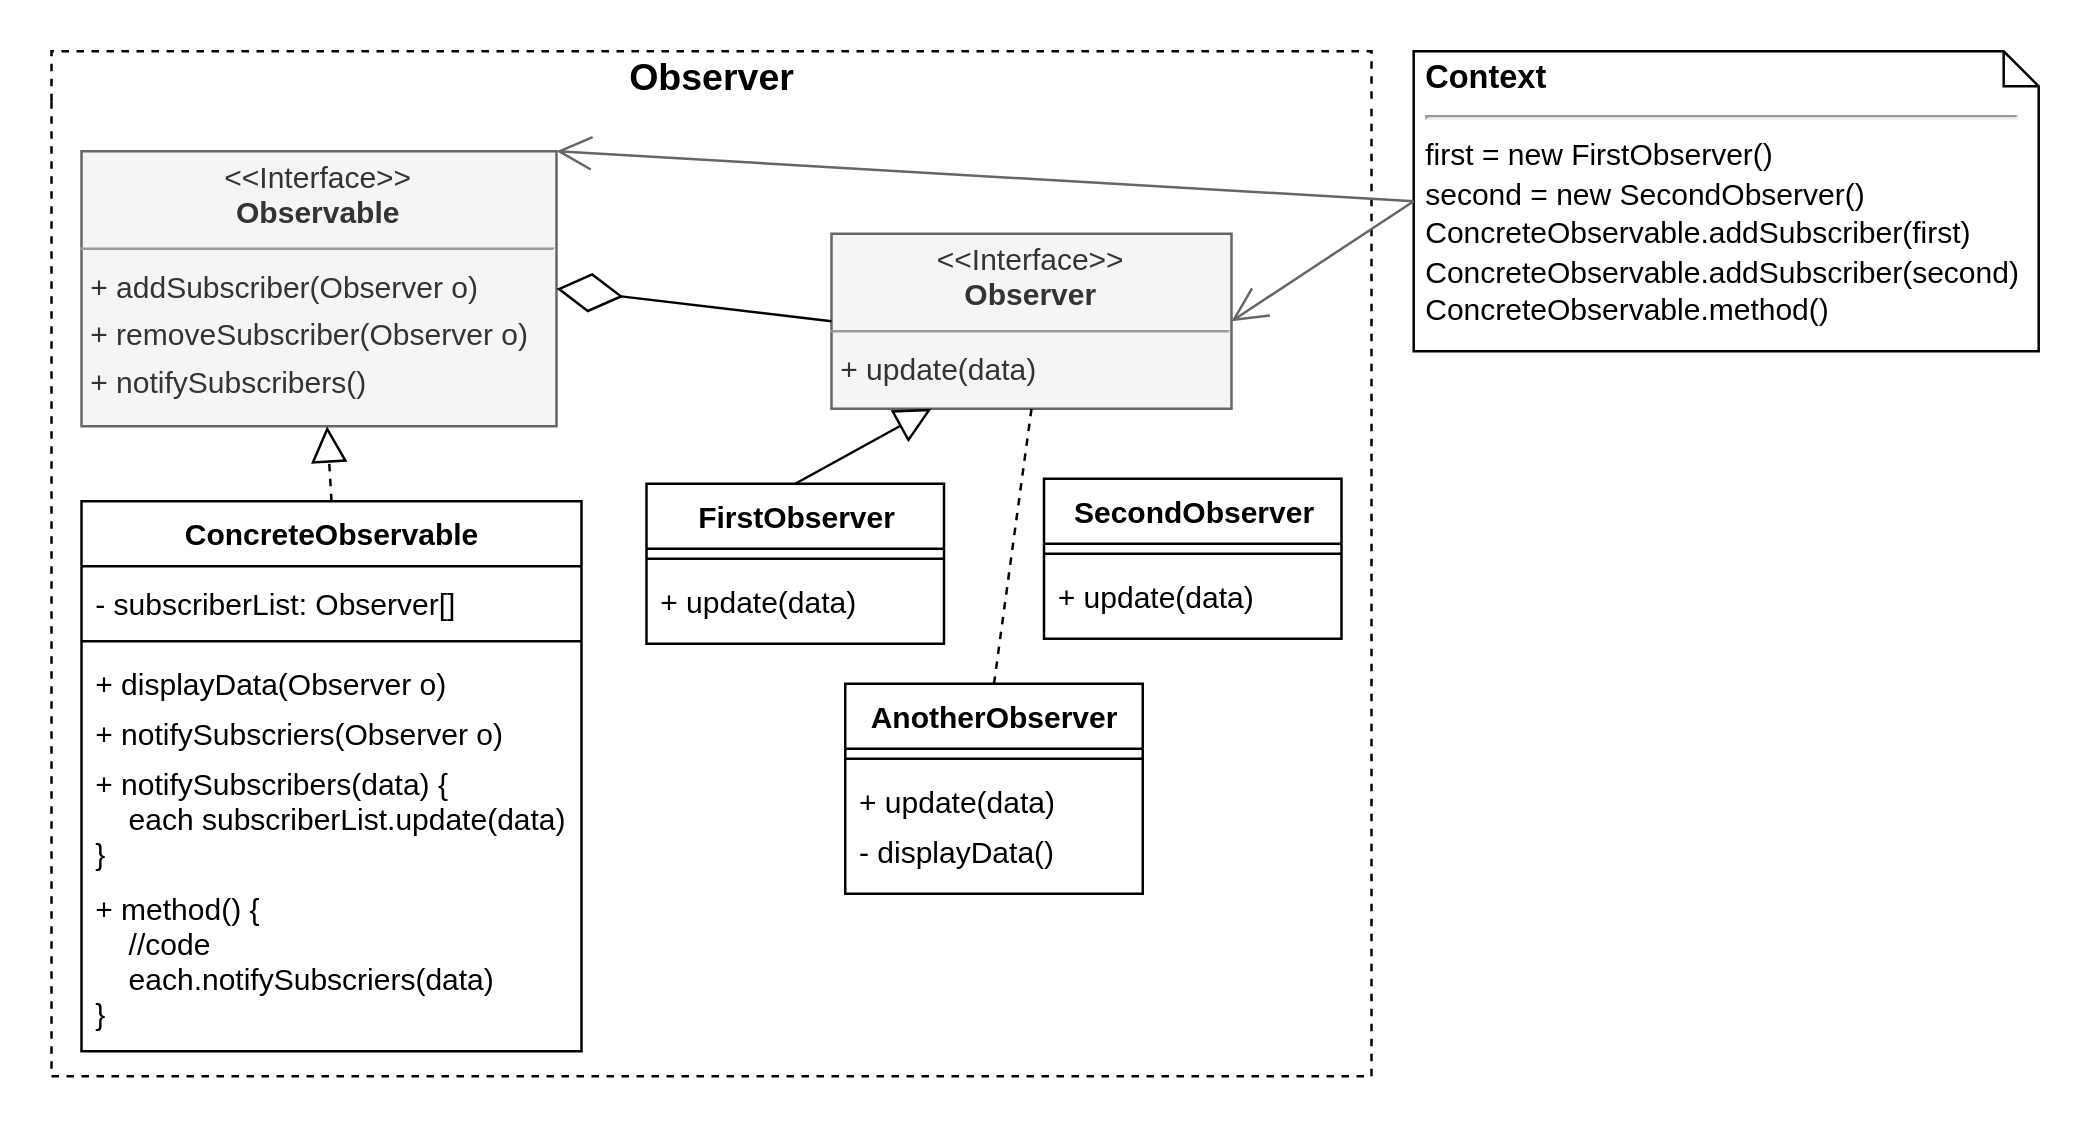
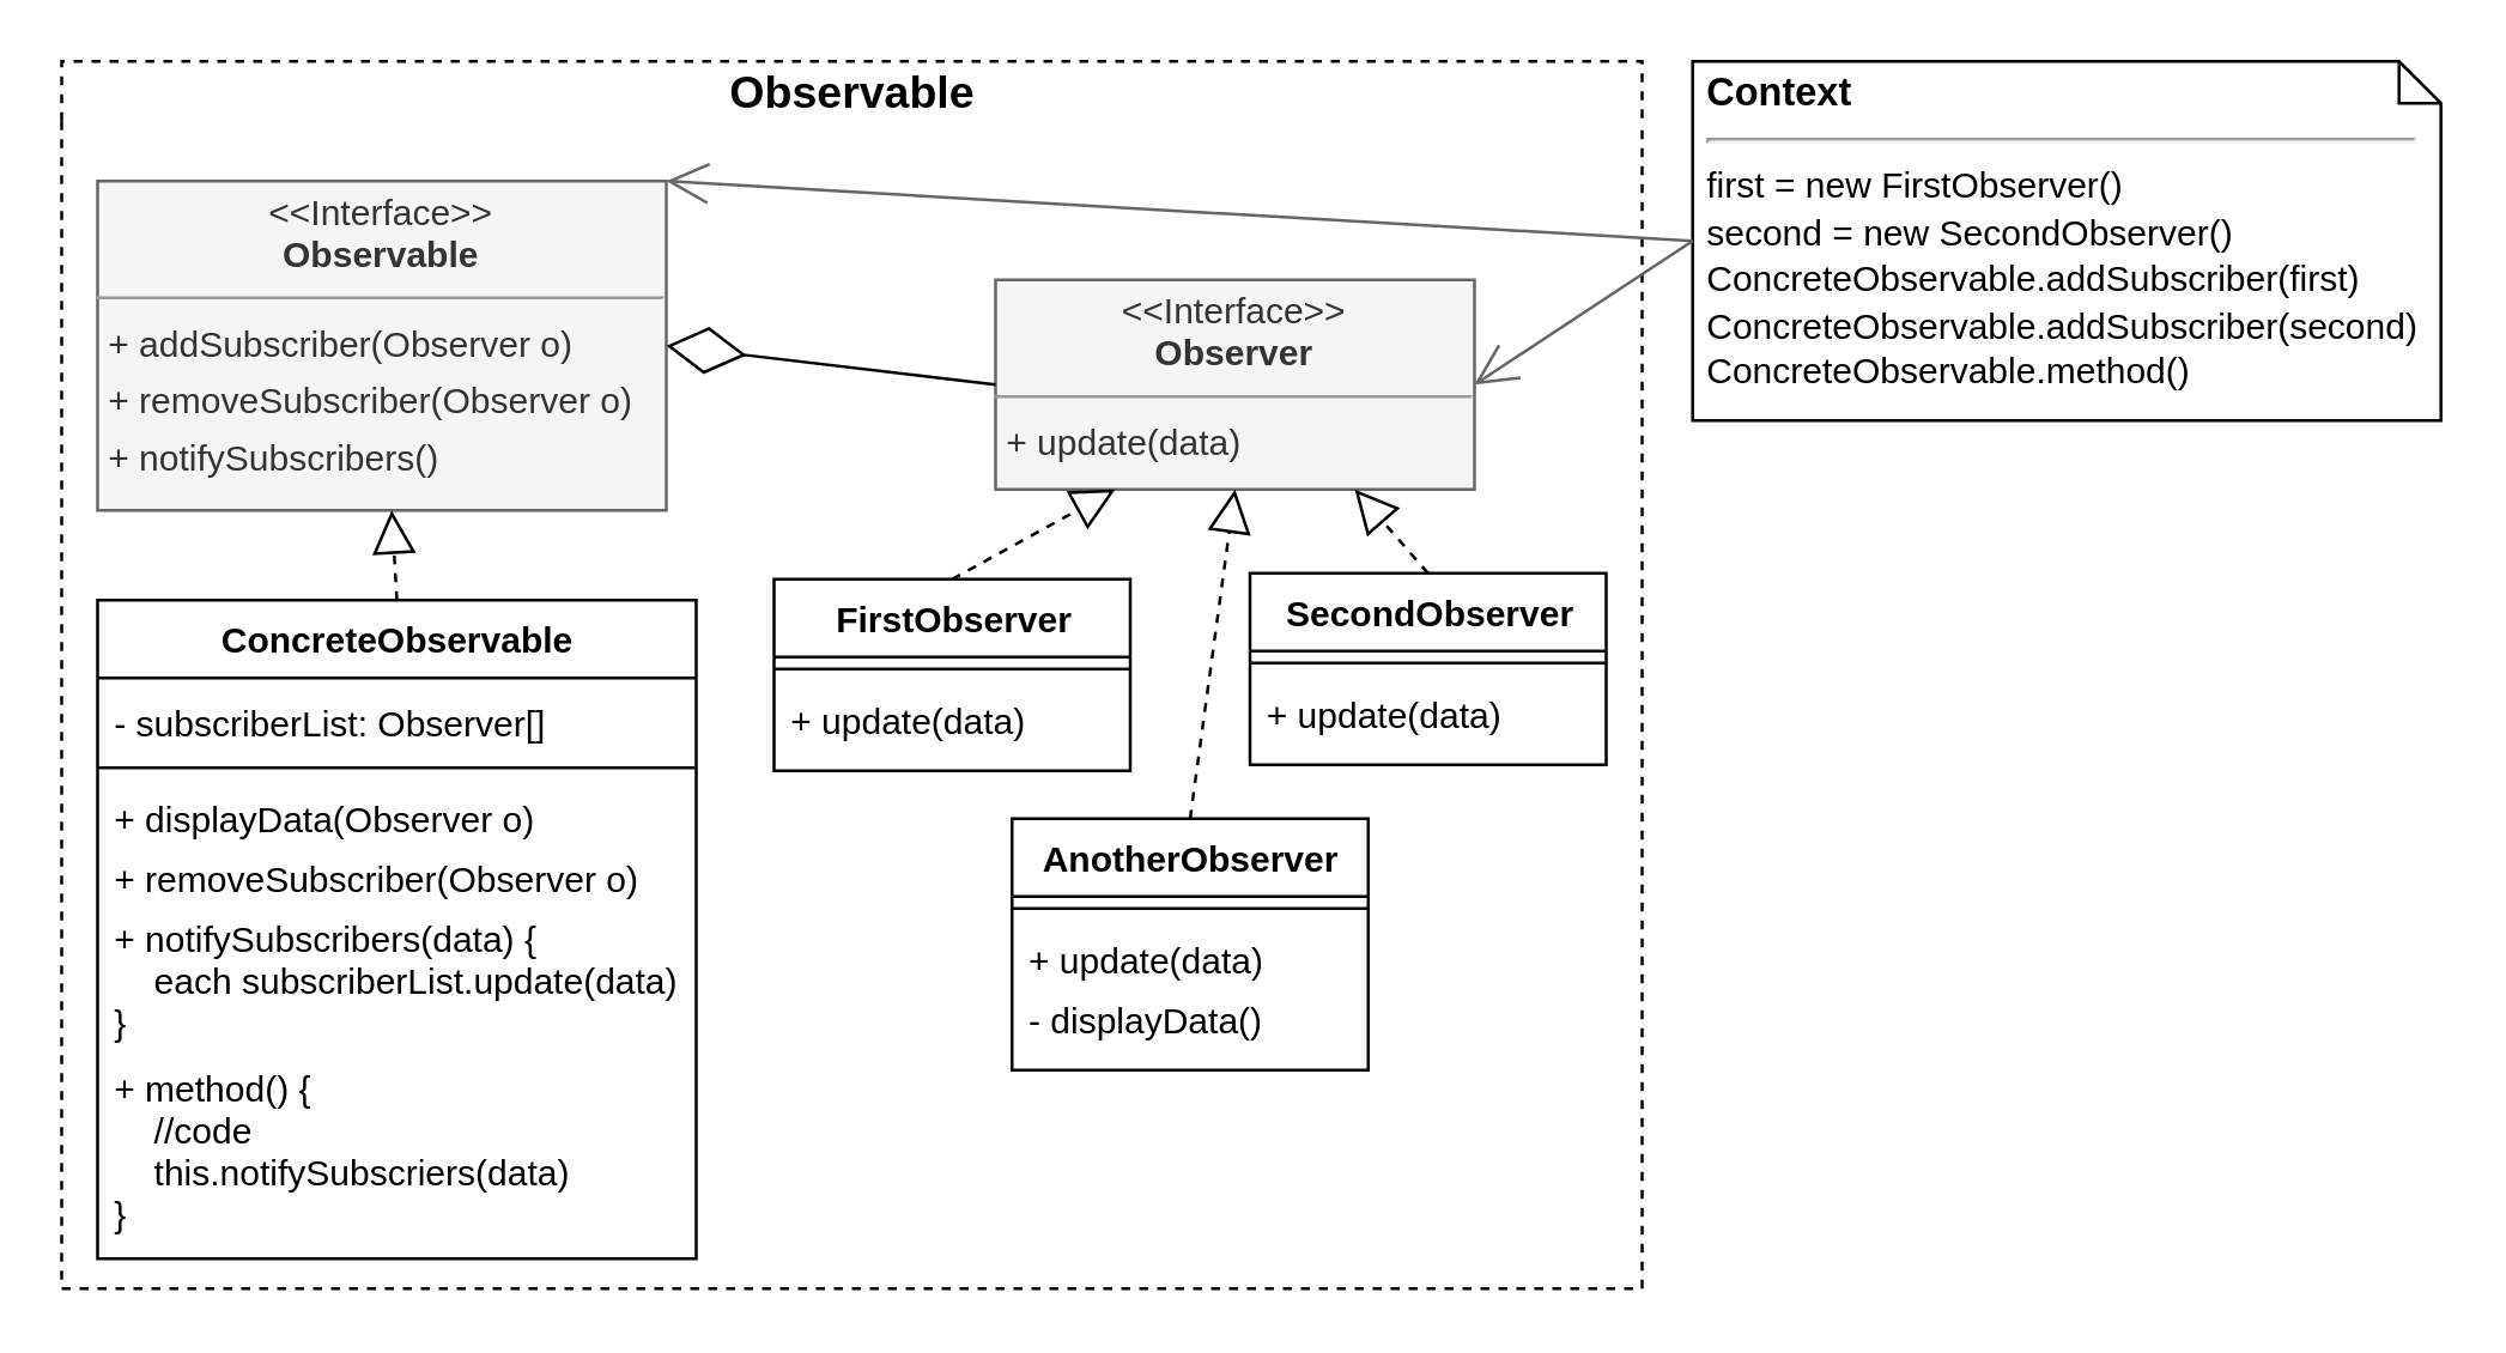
  <mxCell id="0" />
  <mxCell id="1" parent="0" />
- <mxCell id="2" value="Observer" style="swimlane;html=1;horizontal=1;startSize=20;fillColor=none;strokeColor=#000000;rounded=0;comic=0;fontSize=15;dashed=1;swimlaneLine=0;shadow=0;glass=0;perimeterSpacing=0;labelBackgroundColor=none;collapsible=0;" vertex="1" parent="1"><mxGeometry x="20" y="20" width="528" height="410" as="geometry"><mxRectangle x="50" y="70" width="100" height="20" as="alternateBounds" /></mxGeometry></mxCell>
+ <mxCell id="2" value="Observable" style="swimlane;html=1;horizontal=1;startSize=20;fillColor=none;strokeColor=#000000;rounded=0;comic=0;fontSize=15;dashed=1;swimlaneLine=0;shadow=0;glass=0;perimeterSpacing=0;labelBackgroundColor=none;collapsible=0;" vertex="1" parent="1"><mxGeometry x="20" y="20" width="528" height="410" as="geometry"><mxRectangle x="50" y="70" width="100" height="20" as="alternateBounds" /></mxGeometry></mxCell>
  <mxCell id="3" value="SecondObserver" style="swimlane;fontStyle=1;align=center;verticalAlign=top;childLayout=stackLayout;horizontal=1;startSize=26;horizontalStack=0;resizeParent=1;resizeParentMax=0;resizeLast=0;collapsible=0;marginBottom=0;rounded=0;shadow=0;glass=0;comic=0;strokeWidth=1;fontSize=12;labelBackgroundColor=none;fillColor=#ffffff;html=1;" vertex="1" parent="2"><mxGeometry x="397" y="171" width="119" height="64" as="geometry" /></mxCell>
  <mxCell id="4" value="" style="line;strokeWidth=1;fillColor=none;align=left;verticalAlign=middle;spacingTop=-1;spacingLeft=3;spacingRight=3;rotatable=0;labelPosition=right;points=[];portConstraint=eastwest;" vertex="1" parent="3"><mxGeometry y="26" width="119" height="8" as="geometry" /></mxCell>
  <mxCell id="5" value="+ update(data)" style="text;strokeColor=none;fillColor=none;align=left;verticalAlign=top;spacingLeft=4;spacingRight=4;overflow=hidden;rotatable=0;points=[[0,0.5],[1,0.5]];portConstraint=eastwest;" vertex="1" parent="3"><mxGeometry y="34" width="119" height="30" as="geometry" /></mxCell>
  <mxCell id="6" value="FirstObserver" style="swimlane;fontStyle=1;align=center;verticalAlign=top;childLayout=stackLayout;horizontal=1;startSize=26;horizontalStack=0;resizeParent=1;resizeParentMax=0;resizeLast=0;collapsible=0;marginBottom=0;rounded=0;shadow=0;glass=0;comic=0;strokeWidth=1;fontSize=12;labelBackgroundColor=none;fillColor=#ffffff;html=1;" vertex="1" parent="2"><mxGeometry x="238" y="173" width="119" height="64" as="geometry" /></mxCell>
  <mxCell id="7" value="" style="line;strokeWidth=1;fillColor=none;align=left;verticalAlign=middle;spacingTop=-1;spacingLeft=3;spacingRight=3;rotatable=0;labelPosition=right;points=[];portConstraint=eastwest;" vertex="1" parent="6"><mxGeometry y="26" width="119" height="8" as="geometry" /></mxCell>
  <mxCell id="8" value="+ update(data)" style="text;strokeColor=none;fillColor=none;align=left;verticalAlign=top;spacingLeft=4;spacingRight=4;overflow=hidden;rotatable=0;points=[[0,0.5],[1,0.5]];portConstraint=eastwest;" vertex="1" parent="6"><mxGeometry y="34" width="119" height="30" as="geometry" /></mxCell>
  <mxCell id="9" value="AnotherObserver" style="swimlane;fontStyle=1;align=center;verticalAlign=top;childLayout=stackLayout;horizontal=1;startSize=26;horizontalStack=0;resizeParent=1;resizeParentMax=0;resizeLast=0;collapsible=0;marginBottom=0;rounded=0;shadow=0;glass=0;comic=0;strokeWidth=1;fontSize=12;labelBackgroundColor=none;fillColor=#ffffff;html=1;" vertex="1" parent="2"><mxGeometry x="317.5" y="253" width="119" height="84" as="geometry"><mxRectangle x="289.5" y="240" width="90" height="26" as="alternateBounds" /></mxGeometry></mxCell>
  <mxCell id="10" value="" style="line;strokeWidth=1;fillColor=none;align=left;verticalAlign=middle;spacingTop=-1;spacingLeft=3;spacingRight=3;rotatable=0;labelPosition=right;points=[];portConstraint=eastwest;" vertex="1" parent="9"><mxGeometry y="26" width="119" height="8" as="geometry" /></mxCell>
  <mxCell id="11" value="+ update(data)" style="text;strokeColor=none;fillColor=none;align=left;verticalAlign=top;spacingLeft=4;spacingRight=4;overflow=hidden;rotatable=0;points=[[0,0.5],[1,0.5]];portConstraint=eastwest;" vertex="1" parent="9"><mxGeometry y="34" width="119" height="20" as="geometry" /></mxCell>
  <mxCell id="12" value="- displayData()" style="text;strokeColor=none;fillColor=none;align=left;verticalAlign=top;spacingLeft=4;spacingRight=4;overflow=hidden;rotatable=0;points=[[0,0.5],[1,0.5]];portConstraint=eastwest;" vertex="1" parent="9"><mxGeometry y="54" width="119" height="30" as="geometry" /></mxCell>
  <mxCell id="13" value="ConcreteObservable" style="swimlane;fontStyle=1;align=center;verticalAlign=top;childLayout=stackLayout;horizontal=1;startSize=26;horizontalStack=0;resizeParent=1;resizeParentMax=0;resizeLast=0;collapsible=0;marginBottom=0;rounded=0;shadow=0;glass=0;comic=0;strokeWidth=1;fontSize=12;labelBackgroundColor=none;fillColor=#ffffff;html=1;" vertex="1" parent="2"><mxGeometry x="12" y="180" width="200" height="220" as="geometry" /></mxCell>
  <mxCell id="14" value="- subscriberList: Observer[]" style="text;strokeColor=none;fillColor=none;align=left;verticalAlign=top;spacingLeft=4;spacingRight=4;overflow=hidden;rotatable=0;points=[[0,0.5],[1,0.5]];portConstraint=eastwest;spacingTop=2;" vertex="1" parent="13"><mxGeometry y="26" width="200" height="26" as="geometry" /></mxCell>
  <mxCell id="15" value="" style="line;strokeWidth=1;fillColor=none;align=left;verticalAlign=middle;spacingTop=-1;spacingLeft=3;spacingRight=3;rotatable=0;labelPosition=right;points=[];portConstraint=eastwest;" vertex="1" parent="13"><mxGeometry y="52" width="200" height="8" as="geometry" /></mxCell>
  <mxCell id="16" value="+ displayData(Observer o)" style="text;strokeColor=none;fillColor=none;align=left;verticalAlign=top;spacingLeft=4;spacingRight=4;overflow=hidden;rotatable=0;points=[[0,0.5],[1,0.5]];portConstraint=eastwest;" vertex="1" parent="13"><mxGeometry y="60" width="200" height="20" as="geometry" /></mxCell>
- <mxCell id="17" value="+ notifySubscriers(Observer o)" style="text;strokeColor=none;fillColor=none;align=left;verticalAlign=top;spacingLeft=4;spacingRight=4;overflow=hidden;rotatable=0;points=[[0,0.5],[1,0.5]];portConstraint=eastwest;" vertex="1" parent="13"><mxGeometry y="80" width="200" height="20" as="geometry" /></mxCell>
+ <mxCell id="17" value="+ removeSubscriber(Observer o)" style="text;strokeColor=none;fillColor=none;align=left;verticalAlign=top;spacingLeft=4;spacingRight=4;overflow=hidden;rotatable=0;points=[[0,0.5],[1,0.5]];portConstraint=eastwest;" vertex="1" parent="13"><mxGeometry y="80" width="200" height="20" as="geometry" /></mxCell>
  <mxCell id="18" value="+ notifySubscribers(data) {&#10;    each subscriberList.update(data)&#10;}" style="text;strokeColor=none;fillColor=none;align=left;verticalAlign=top;spacingLeft=4;spacingRight=4;overflow=hidden;rotatable=0;points=[[0,0.5],[1,0.5]];portConstraint=eastwest;" vertex="1" parent="13"><mxGeometry y="100" width="200" height="50" as="geometry" /></mxCell>
- <mxCell id="19" value="+ method() {&#10;    //code&#10;    each.notifySubscriers(data)&#10;}" style="text;strokeColor=none;fillColor=none;align=left;verticalAlign=top;spacingLeft=4;spacingRight=4;overflow=hidden;rotatable=0;points=[[0,0.5],[1,0.5]];portConstraint=eastwest;" vertex="1" parent="13"><mxGeometry y="150" width="200" height="70" as="geometry" /></mxCell>
+ <mxCell id="19" value="+ method() {&#10;    //code&#10;    this.notifySubscriers(data)&#10;}" style="text;strokeColor=none;fillColor=none;align=left;verticalAlign=top;spacingLeft=4;spacingRight=4;overflow=hidden;rotatable=0;points=[[0,0.5],[1,0.5]];portConstraint=eastwest;" vertex="1" parent="13"><mxGeometry y="150" width="200" height="70" as="geometry" /></mxCell>
  <mxCell id="20" value="&lt;p style=&quot;margin: 4px 0px 0px ; text-align: center ; line-height: 120%&quot;&gt;&lt;span&gt;&amp;lt;&amp;lt;Interface&amp;gt;&amp;gt;&lt;/span&gt;&lt;br&gt;&lt;b&gt;Observable&lt;/b&gt;&lt;/p&gt;&lt;hr size=&quot;1&quot;&gt;&lt;p style=&quot;margin: 0px 0px 0px 4px ; line-height: 160%&quot;&gt;+ addSubscriber(Observer o)&lt;br&gt;&lt;/p&gt;&lt;p style=&quot;margin: 0px 0px 0px 4px ; line-height: 160%&quot;&gt;+ removeSubscriber(Observer o)&lt;/p&gt;&lt;p style=&quot;margin: 0px 0px 0px 4px ; line-height: 160%&quot;&gt;+ notifySubscribers()&lt;/p&gt;" style="verticalAlign=top;align=left;overflow=fill;fontSize=12;fontFamily=Helvetica;html=1;rounded=0;shadow=0;glass=0;comic=0;labelBackgroundColor=none;labelBorderColor=none;imageAspect=1;noLabel=0;portConstraintRotation=0;snapToPoint=0;container=1;dropTarget=1;collapsible=0;autosize=0;spacingLeft=0;spacingRight=0;fontStyle=0;fillColor=#f5f5f5;strokeColor=#666666;fontColor=#333333;" vertex="1" parent="2"><mxGeometry x="12" y="40" width="190" height="110" as="geometry" /></mxCell>
  <mxCell id="21" value="&lt;p style=&quot;margin: 4px 0px 0px ; text-align: center ; line-height: 120%&quot;&gt;&lt;span&gt;&amp;lt;&amp;lt;Interface&amp;gt;&amp;gt;&lt;/span&gt;&lt;br&gt;&lt;b&gt;Observer&lt;/b&gt;&lt;/p&gt;&lt;hr size=&quot;1&quot;&gt;&lt;p style=&quot;margin: 0px 0px 0px 4px ; line-height: 160%&quot;&gt;+ update(data)&lt;br&gt;&lt;/p&gt;" style="verticalAlign=top;align=left;overflow=fill;fontSize=12;fontFamily=Helvetica;html=1;rounded=0;shadow=0;glass=0;comic=0;labelBackgroundColor=none;labelBorderColor=none;imageAspect=1;noLabel=0;portConstraintRotation=0;snapToPoint=0;container=1;dropTarget=1;collapsible=0;autosize=0;spacingLeft=0;spacingRight=0;fontStyle=0;fillColor=#f5f5f5;strokeColor=#666666;fontColor=#333333;" vertex="1" parent="2"><mxGeometry x="312" y="73" width="160" height="70" as="geometry" /></mxCell>
  <mxCell id="22" value="" style="endArrow=diamondThin;endFill=0;endSize=24;html=1;strokeColor=#000000;entryX=1;entryY=0.5;entryDx=0;entryDy=0;exitX=0;exitY=0.5;exitDx=0;exitDy=0;" edge="1" parent="2" source="21" target="20"><mxGeometry width="160" relative="1" as="geometry"><mxPoint x="316" y="130" as="sourcePoint" /><mxPoint x="476" y="130" as="targetPoint" /></mxGeometry></mxCell>
- <mxCell id="23" value="" style="endArrow=block;dashed=0;endFill=0;endSize=12;html=1;strokeColor=#000000;exitX=0.5;exitY=0;exitDx=0;exitDy=0;entryX=0.25;entryY=1;entryDx=0;entryDy=0;" edge="1" parent="2" source="6" target="21"><mxGeometry width="160" relative="1" as="geometry"><mxPoint x="344" y="143" as="sourcePoint" /><mxPoint x="504" y="143" as="targetPoint" /></mxGeometry></mxCell>
- <mxCell id="24" value="" style="endArrow=none;dashed=1;endFill=0;endSize=12;html=1;strokeColor=#000000;exitX=0.5;exitY=0;exitDx=0;exitDy=0;entryX=0.5;entryY=1;entryDx=0;entryDy=0;" edge="1" parent="2" source="9" target="21"><mxGeometry width="160" relative="1" as="geometry"><mxPoint x="344" y="143" as="sourcePoint" /><mxPoint x="504" y="143" as="targetPoint" /></mxGeometry></mxCell>
+ <mxCell id="23" value="" style="endArrow=block;dashed=1;endFill=0;endSize=12;html=1;strokeColor=#000000;exitX=0.5;exitY=0;exitDx=0;exitDy=0;entryX=0.25;entryY=1;entryDx=0;entryDy=0;" edge="1" parent="2" source="6" target="21"><mxGeometry width="160" relative="1" as="geometry"><mxPoint x="344" y="143" as="sourcePoint" /><mxPoint x="504" y="143" as="targetPoint" /></mxGeometry></mxCell>
+ <mxCell id="24" value="" style="endArrow=block;dashed=1;endFill=0;endSize=12;html=1;strokeColor=#000000;exitX=0.5;exitY=0;exitDx=0;exitDy=0;entryX=0.5;entryY=1;entryDx=0;entryDy=0;" edge="1" parent="2" source="9" target="21"><mxGeometry width="160" relative="1" as="geometry"><mxPoint x="344" y="143" as="sourcePoint" /><mxPoint x="504" y="143" as="targetPoint" /></mxGeometry></mxCell>
+ <mxCell id="25" value="" style="endArrow=block;dashed=1;endFill=0;endSize=12;html=1;strokeColor=#000000;exitX=0.5;exitY=0;exitDx=0;exitDy=0;entryX=0.75;entryY=1;entryDx=0;entryDy=0;" edge="1" parent="2" source="3" target="21"><mxGeometry width="160" relative="1" as="geometry"><mxPoint x="344" y="63" as="sourcePoint" /><mxPoint x="504" y="63" as="targetPoint" /></mxGeometry></mxCell>
  <mxCell id="26" value="" style="endArrow=block;dashed=1;endFill=0;endSize=12;html=1;strokeColor=#000000;exitX=0.5;exitY=0;exitDx=0;exitDy=0;" edge="1" parent="2" source="13" target="20"><mxGeometry width="160" relative="1" as="geometry"><mxPoint x="316" y="30" as="sourcePoint" /><mxPoint x="476" y="30" as="targetPoint" /></mxGeometry></mxCell>
  <mxCell id="27" value="&lt;p style=&quot;line-height: 20%&quot;&gt;Context&lt;br&gt;&lt;/p&gt;&lt;hr&gt;&lt;span style=&quot;font-size: 12px ; font-weight: 400&quot;&gt;first = new FirstObserver()&lt;br&gt;second = new SecondObserver()&lt;br&gt;ConcreteObservable.addSubscriber(first)&lt;br&gt;&lt;/span&gt;&lt;span style=&quot;font-size: 12px ; font-weight: 400&quot;&gt;ConcreteObservable.addSubscriber(second)&lt;br&gt;&lt;/span&gt;&lt;span style=&quot;font-size: 12px ; font-weight: 400&quot;&gt;ConcreteObservable.method()&lt;/span&gt;&lt;br&gt;&lt;p&gt;&lt;/p&gt;" style="shape=note;size=14;verticalAlign=top;align=left;spacingTop=-13;rounded=0;shadow=0;glass=0;comic=0;strokeColor=#000000;fillColor=none;fontSize=13;fontStyle=1;labelBorderColor=none;whiteSpace=wrap;html=1;spacingLeft=0;spacingBottom=0;spacingRight=0;spacing=5;labelBackgroundColor=none;" vertex="1" parent="1"><mxGeometry x="564.88" y="20" width="250" height="120" as="geometry" /></mxCell>
  <mxCell id="28" value="" style="endArrow=open;endFill=1;endSize=12;html=1;exitX=0;exitY=0.5;exitDx=0;exitDy=0;exitPerimeter=0;entryX=1;entryY=0.5;entryDx=0;entryDy=0;strokeColor=#666666;" edge="1" parent="1" source="27" target="21"><mxGeometry width="160" relative="1" as="geometry"><mxPoint x="379" y="-4580" as="sourcePoint" /><mxPoint x="539" y="-4580" as="targetPoint" /></mxGeometry></mxCell>
  <mxCell id="29" value="" style="endArrow=open;endFill=1;endSize=12;html=1;entryX=1;entryY=0;entryDx=0;entryDy=0;exitX=0;exitY=0.5;exitDx=0;exitDy=0;exitPerimeter=0;strokeColor=#666666;" edge="1" parent="1" source="27" target="20"><mxGeometry width="160" relative="1" as="geometry"><mxPoint x="379" y="-4580" as="sourcePoint" /><mxPoint x="539" y="-4580" as="targetPoint" /></mxGeometry></mxCell>
